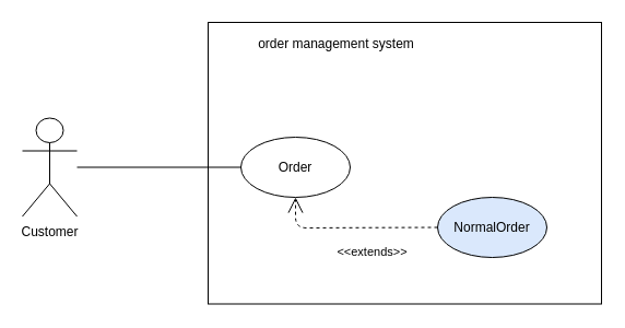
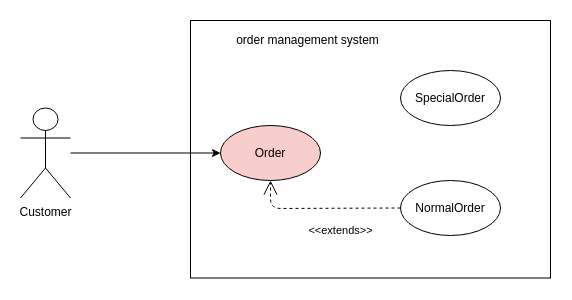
  <mxCell id="0" />
  <mxCell id="1" parent="0" />
  <mxCell id="2" value="" style="rounded=0;whiteSpace=wrap;html=1;" vertex="1" parent="1"><mxGeometry x="190" y="20" width="360" height="257.5" as="geometry" /></mxCell>
- <mxCell id="3" value="Order" style="ellipse;whiteSpace=wrap;html=1;" vertex="1" parent="1"><mxGeometry x="220" y="125" width="100" height="55" as="geometry" /></mxCell>
- <mxCell id="4" value="NormalOrder" style="ellipse;whiteSpace=wrap;html=1;fillColor=#dae8fc;" vertex="1" parent="1"><mxGeometry x="400" y="180" width="100" height="55" as="geometry" /></mxCell>
+ <mxCell id="3" value="Order" style="ellipse;whiteSpace=wrap;html=1;fillColor=#f8cecc;" vertex="1" parent="1"><mxGeometry x="220" y="125" width="100" height="55" as="geometry" /></mxCell>
+ <mxCell id="4" value="NormalOrder" style="ellipse;whiteSpace=wrap;html=1;" vertex="1" parent="1"><mxGeometry x="400" y="180" width="100" height="55" as="geometry" /></mxCell>
+ <mxCell id="5" value="SpecialOrder" style="ellipse;whiteSpace=wrap;html=1;" vertex="1" parent="1"><mxGeometry x="400" y="70" width="100" height="55" as="geometry" /></mxCell>
  <mxCell id="6" value="Customer" style="shape=umlActor;verticalLabelPosition=bottom;labelBackgroundColor=#ffffff;verticalAlign=top;html=1;" vertex="1" parent="1"><mxGeometry x="20" y="107.5" width="50" height="90" as="geometry" /></mxCell>
- <mxCell id="7" value="" style="endArrow=none;html=1;entryX=0;entryY=0.5;entryDx=0;entryDy=0;" edge="1" parent="1" source="6" target="3"><mxGeometry width="50" height="50" relative="1" as="geometry"><mxPoint x="220" y="200" as="sourcePoint" /><mxPoint x="210" y="150" as="targetPoint" /></mxGeometry></mxCell>
+ <mxCell id="7" value="" style="endArrow=classic;html=1;entryX=0;entryY=0.5;entryDx=0;entryDy=0;" edge="1" parent="1" source="6" target="3"><mxGeometry width="50" height="50" relative="1" as="geometry"><mxPoint x="220" y="200" as="sourcePoint" /><mxPoint x="210" y="150" as="targetPoint" /></mxGeometry></mxCell>
  <mxCell id="8" value="&amp;lt;&amp;lt;extends&amp;gt;&amp;gt;" style="endArrow=open;endSize=12;dashed=1;html=1;exitX=0;exitY=0.5;exitDx=0;exitDy=0;entryX=0.5;entryY=1;entryDx=0;entryDy=0;" edge="1" parent="1" target="3"><mxGeometry x="-0.239" y="22" width="160" relative="1" as="geometry"><mxPoint x="400" y="207.5" as="sourcePoint" /><mxPoint x="270" y="235" as="targetPoint" /><Array as="points"><mxPoint x="270" y="208" /></Array><mxPoint as="offset" /></mxGeometry></mxCell>
  <mxCell id="9" value="order management system" style="text;html=1;strokeColor=none;fillColor=none;align=center;verticalAlign=middle;whiteSpace=wrap;rounded=0;" vertex="1" parent="1"><mxGeometry x="230" y="30" width="155" height="20" as="geometry" /></mxCell>
